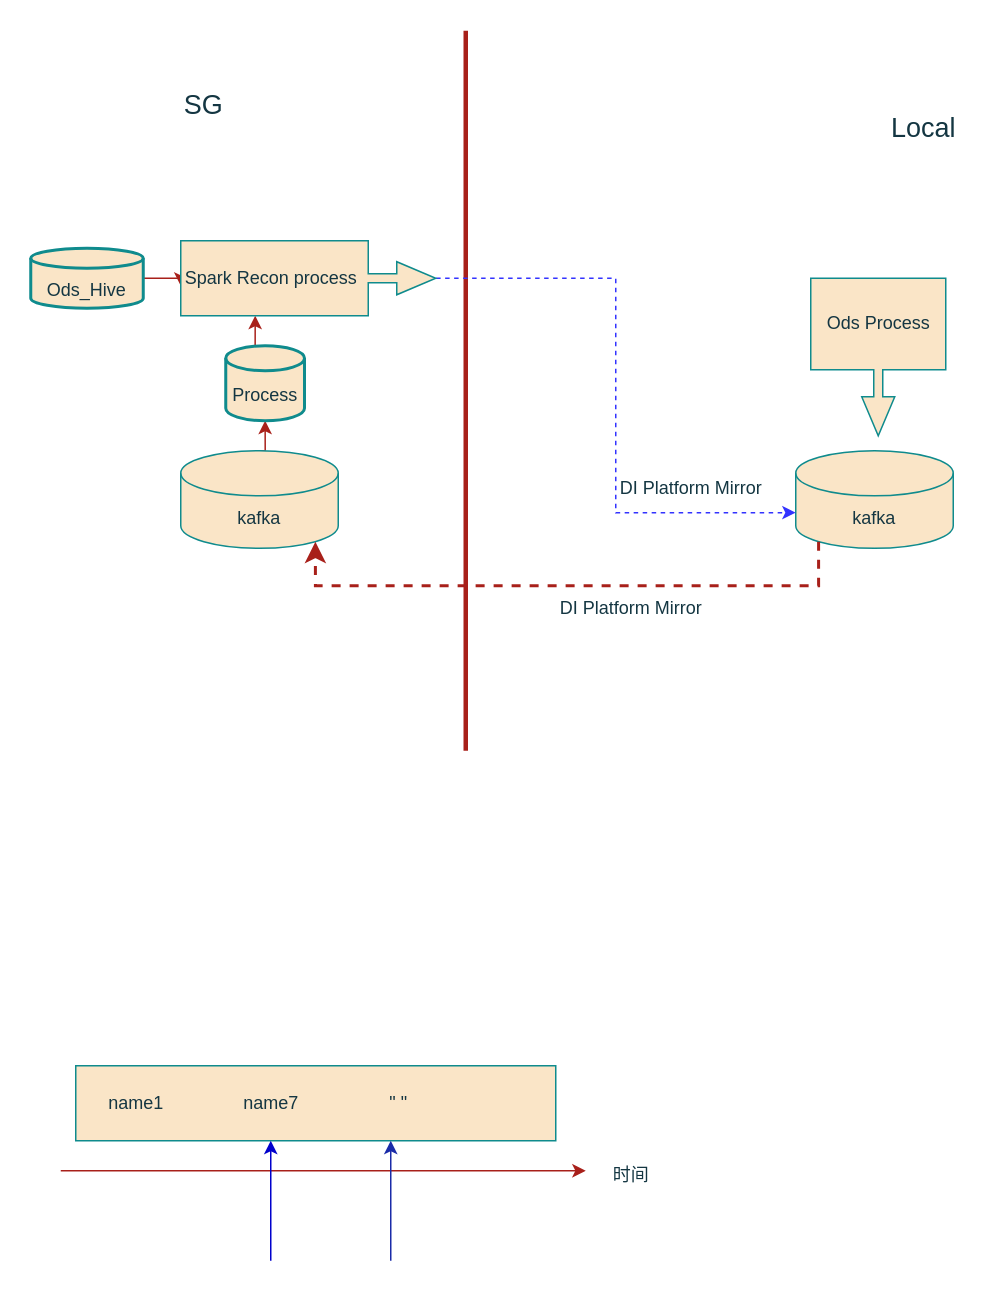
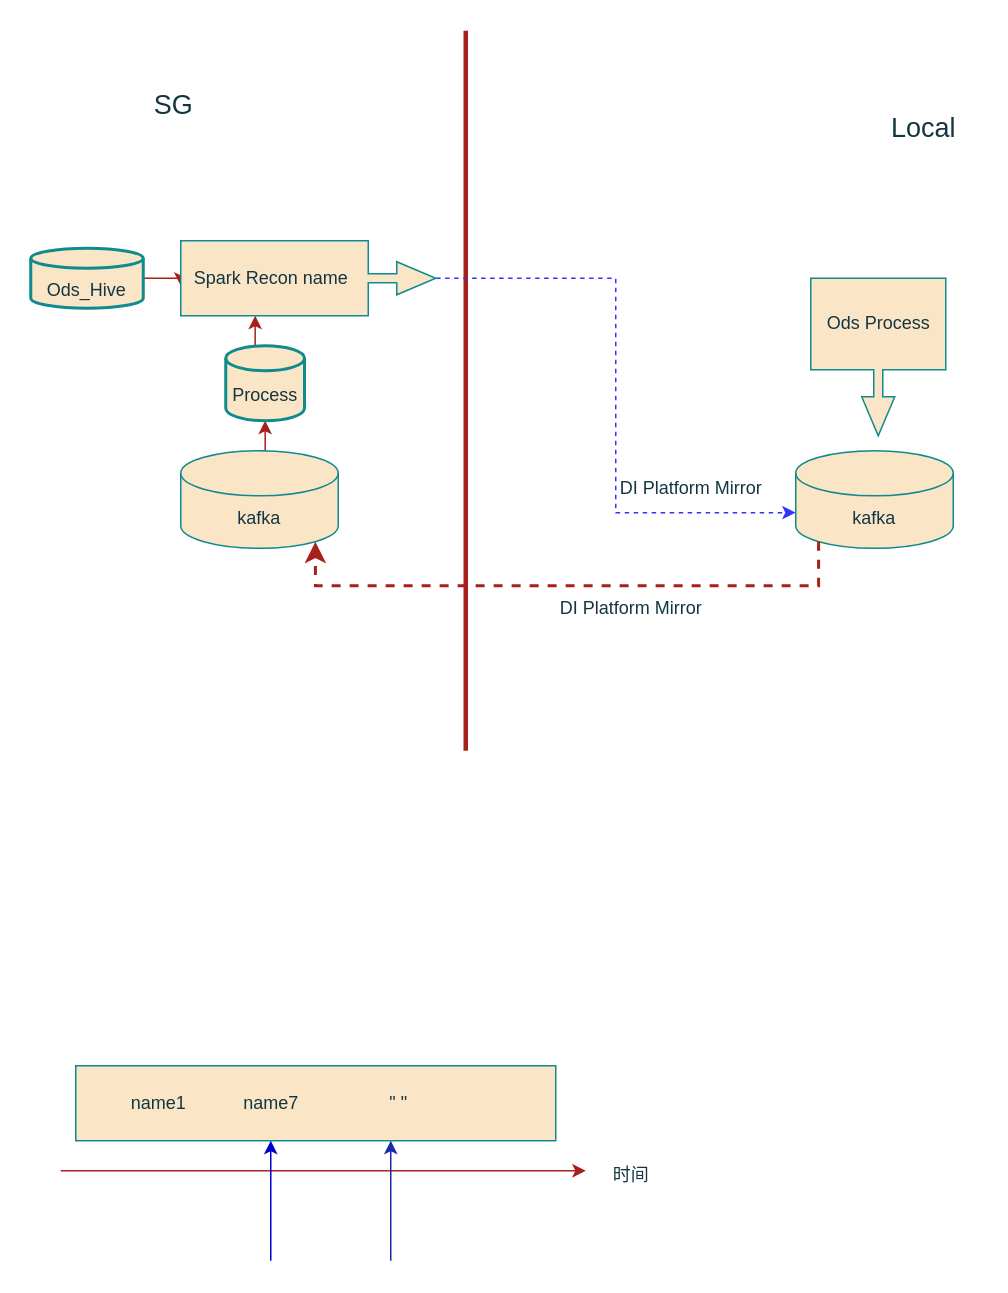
  <mxCell id="0" />
  <mxCell id="1" parent="0" />
  <mxCell id="2" value="kafka" style="shape=cylinder3;whiteSpace=wrap;html=1;boundedLbl=1;backgroundOutline=1;size=15;rotation=0;labelBackgroundColor=none;fillColor=#FAE5C7;strokeColor=#0F8B8D;fontColor=#143642;" vertex="1" parent="1"><mxGeometry x="530" y="300" width="105" height="65" as="geometry" /></mxCell>
  <mxCell id="3" style="edgeStyle=orthogonalEdgeStyle;rounded=0;orthogonalLoop=1;jettySize=auto;html=1;exitX=0.5;exitY=0;exitDx=0;exitDy=0;exitPerimeter=0;entryX=0.5;entryY=1;entryDx=0;entryDy=0;entryPerimeter=0;strokeColor=#A8201A;fontColor=#143642;fillColor=#FAE5C7;" edge="1" parent="1" source="4" target="6"><mxGeometry relative="1" as="geometry" /></mxCell>
  <mxCell id="4" value="kafka" style="shape=cylinder3;whiteSpace=wrap;html=1;boundedLbl=1;backgroundOutline=1;size=15;rotation=0;labelBackgroundColor=none;fillColor=#FAE5C7;strokeColor=#0F8B8D;fontColor=#143642;" vertex="1" parent="1"><mxGeometry x="120" y="300" width="105" height="65" as="geometry" /></mxCell>
  <mxCell id="5" style="edgeStyle=orthogonalEdgeStyle;rounded=0;orthogonalLoop=1;jettySize=auto;html=1;exitX=0.5;exitY=0;exitDx=0;exitDy=0;exitPerimeter=0;entryX=0;entryY=0;entryDx=49.625;entryDy=50;entryPerimeter=0;strokeColor=#A8201A;fontColor=#143642;fillColor=#FAE5C7;" edge="1" parent="1" source="6" target="17"><mxGeometry relative="1" as="geometry" /></mxCell>
  <mxCell id="6" value="&lt;br&gt;Process" style="strokeWidth=2;html=1;shape=mxgraph.flowchart.database;whiteSpace=wrap;labelBackgroundColor=none;fillColor=#FAE5C7;strokeColor=#0F8B8D;fontColor=#143642;" vertex="1" parent="1"><mxGeometry x="150" y="230" width="52.5" height="50" as="geometry" /></mxCell>
  <mxCell id="7" value="" style="endArrow=none;html=1;rounded=0;strokeWidth=3;strokeColor=#A8201A;labelBackgroundColor=none;fontColor=default;" edge="1" parent="1"><mxGeometry width="50" height="50" relative="1" as="geometry"><mxPoint x="310" y="500" as="sourcePoint" /><mxPoint x="310" y="20" as="targetPoint" /></mxGeometry></mxCell>
  <mxCell id="8" value="&lt;font style=&quot;font-size: 18px;&quot;&gt;Local&lt;/font&gt;" style="text;html=1;align=center;verticalAlign=middle;resizable=0;points=[];autosize=1;strokeColor=none;fillColor=none;labelBackgroundColor=none;fontColor=#143642;" vertex="1" parent="1"><mxGeometry x="580" y="65" width="70" height="40" as="geometry" /></mxCell>
- <mxCell id="9" value="&lt;font style=&quot;font-size: 18px;&quot;&gt;SG&lt;/font&gt;" style="text;html=1;align=center;verticalAlign=middle;resizable=0;points=[];autosize=1;strokeColor=none;fillColor=none;labelBackgroundColor=none;fontColor=#143642;" vertex="1" parent="1"><mxGeometry x="110" y="50" width="50" height="40" as="geometry" /></mxCell>
+ <mxCell id="9" value="&lt;font style=&quot;font-size: 18px;&quot;&gt;SG&lt;/font&gt;" style="text;html=1;align=center;verticalAlign=middle;resizable=0;points=[];autosize=1;strokeColor=none;fillColor=none;labelBackgroundColor=none;fontColor=#143642;" vertex="1" parent="1"><mxGeometry x="90" y="50" width="50" height="40" as="geometry" /></mxCell>
  <mxCell id="10" value="" style="edgeStyle=elbowEdgeStyle;elbow=horizontal;endArrow=classic;html=1;curved=0;rounded=0;endSize=8;startSize=8;exitX=0.145;exitY=1;exitDx=0;exitDy=-4.35;exitPerimeter=0;entryX=0.855;entryY=1;entryDx=0;entryDy=-4.35;entryPerimeter=0;dashed=1;strokeWidth=2;labelBackgroundColor=none;strokeColor=#A8201A;fontColor=default;" edge="1" parent="1" source="2" target="4"><mxGeometry width="50" height="50" relative="1" as="geometry"><mxPoint x="520" y="420" as="sourcePoint" /><mxPoint x="230" y="410" as="targetPoint" /><Array as="points"><mxPoint x="370" y="390" /></Array></mxGeometry></mxCell>
  <mxCell id="11" value="" style="html=1;shadow=0;dashed=0;align=center;verticalAlign=middle;shape=mxgraph.arrows2.calloutArrow;dy=3;dx=26;notch=61;arrowHead=8;strokeColor=#0F8B8D;fontColor=#143642;fillColor=#FAE5C7;rotation=90;" vertex="1" parent="1"><mxGeometry x="532.5" y="192.5" width="105" height="90" as="geometry" /></mxCell>
  <mxCell id="12" value="Ods Process" style="text;html=1;align=center;verticalAlign=middle;resizable=0;points=[];autosize=1;strokeColor=none;fillColor=none;fontColor=#143642;" vertex="1" parent="1"><mxGeometry x="535" y="200" width="100" height="30" as="geometry" /></mxCell>
  <mxCell id="13" value="DI Platform Mirror" style="text;html=1;align=center;verticalAlign=middle;resizable=0;points=[];autosize=1;strokeColor=none;fillColor=none;fontColor=#143642;" vertex="1" parent="1"><mxGeometry x="360" y="390" width="120" height="30" as="geometry" /></mxCell>
  <mxCell id="14" style="edgeStyle=orthogonalEdgeStyle;rounded=0;orthogonalLoop=1;jettySize=auto;html=1;exitX=1;exitY=0.5;exitDx=0;exitDy=0;exitPerimeter=0;entryX=0;entryY=0.6;entryDx=0;entryDy=0;entryPerimeter=0;strokeColor=#A8201A;fontColor=#143642;fillColor=#FAE5C7;" edge="1" parent="1" source="15" target="17"><mxGeometry relative="1" as="geometry" /></mxCell>
  <mxCell id="15" value="&lt;br&gt;Ods_Hive" style="strokeWidth=2;html=1;shape=mxgraph.flowchart.database;whiteSpace=wrap;labelBackgroundColor=none;fillColor=#FAE5C7;strokeColor=#0F8B8D;fontColor=#143642;" vertex="1" parent="1"><mxGeometry x="20" y="165" width="75" height="40" as="geometry" /></mxCell>
  <mxCell id="16" style="edgeStyle=orthogonalEdgeStyle;rounded=0;orthogonalLoop=1;jettySize=auto;html=1;exitX=0;exitY=0;exitDx=146.25;exitDy=25;exitPerimeter=0;entryX=0;entryY=0;entryDx=0;entryDy=41.25;entryPerimeter=0;strokeColor=#3333FF;fontColor=#143642;fillColor=#FAE5C7;dashed=1;" edge="1" parent="1" source="17" target="2"><mxGeometry relative="1" as="geometry" /></mxCell>
  <mxCell id="17" value="" style="html=1;shadow=0;dashed=0;align=center;verticalAlign=middle;shape=mxgraph.arrows2.calloutArrow;dy=3;dx=26;notch=125;arrowHead=8;strokeColor=#0F8B8D;fontColor=#143642;fillColor=#FAE5C7;rotation=0;" vertex="1" parent="1"><mxGeometry x="120" y="160" width="170" height="50" as="geometry" /></mxCell>
- <mxCell id="18" value="Spark Recon process" style="text;html=1;align=center;verticalAlign=middle;resizable=0;points=[];autosize=1;strokeColor=none;fillColor=none;fontColor=#143642;" vertex="1" parent="1"><mxGeometry x="110" y="170" width="140" height="30" as="geometry" /></mxCell>
+ <mxCell id="18" value="Spark Recon name" style="text;html=1;align=center;verticalAlign=middle;resizable=0;points=[];autosize=1;strokeColor=none;fillColor=none;fontColor=#143642;" vertex="1" parent="1"><mxGeometry x="110" y="170" width="140" height="30" as="geometry" /></mxCell>
  <mxCell id="19" value="DI Platform Mirror" style="text;html=1;align=center;verticalAlign=middle;resizable=0;points=[];autosize=1;strokeColor=none;fillColor=none;fontColor=#143642;" vertex="1" parent="1"><mxGeometry x="400" y="310" width="120" height="30" as="geometry" /></mxCell>
  <mxCell id="20" value="" style="rounded=0;whiteSpace=wrap;html=1;strokeColor=#0F8B8D;fontColor=#143642;fillColor=#FAE5C7;" vertex="1" parent="1"><mxGeometry x="50" y="710" width="320" height="50" as="geometry" /></mxCell>
- <mxCell id="21" value="name1" style="text;html=1;align=center;verticalAlign=middle;resizable=0;points=[];autosize=1;strokeColor=none;fillColor=none;fontColor=#143642;" vertex="1" parent="1"><mxGeometry x="60" y="720" width="60" height="30" as="geometry" /></mxCell>
+ <mxCell id="21" value="name1" style="text;html=1;align=center;verticalAlign=middle;resizable=0;points=[];autosize=1;strokeColor=none;fillColor=none;fontColor=#143642;" vertex="1" parent="1"><mxGeometry x="75" y="720" width="60" height="30" as="geometry" /></mxCell>
  <mxCell id="22" value="name7" style="text;html=1;align=center;verticalAlign=middle;resizable=0;points=[];autosize=1;strokeColor=none;fillColor=none;fontColor=#143642;" vertex="1" parent="1"><mxGeometry x="150" y="720" width="60" height="30" as="geometry" /></mxCell>
  <mxCell id="23" value="&quot; &quot;" style="text;html=1;align=center;verticalAlign=middle;resizable=0;points=[];autosize=1;strokeColor=none;fillColor=none;fontColor=#143642;" vertex="1" parent="1"><mxGeometry x="245" y="720" width="40" height="30" as="geometry" /></mxCell>
  <mxCell id="24" value="" style="endArrow=classic;html=1;rounded=0;strokeColor=#A8201A;fontColor=#143642;fillColor=#FAE5C7;" edge="1" parent="1"><mxGeometry width="50" height="50" relative="1" as="geometry"><mxPoint x="40" y="780" as="sourcePoint" /><mxPoint x="390" y="780" as="targetPoint" /></mxGeometry></mxCell>
  <mxCell id="25" value="时间" style="text;html=1;align=center;verticalAlign=middle;resizable=0;points=[];autosize=1;strokeColor=none;fillColor=none;fontColor=#143642;" vertex="1" parent="1"><mxGeometry x="395" y="768" width="50" height="30" as="geometry" /></mxCell>
  <mxCell id="26" value="" style="endArrow=classic;html=1;rounded=0;strokeColor=#1a2ba8;fontColor=#143642;fillColor=#FAE5C7;" edge="1" parent="1"><mxGeometry width="50" height="50" relative="1" as="geometry"><mxPoint x="260" y="840" as="sourcePoint" /><mxPoint x="260" y="760" as="targetPoint" /></mxGeometry></mxCell>
  <mxCell id="27" value="" style="endArrow=classic;html=1;rounded=0;strokeColor=#0000CC;fontColor=#143642;fillColor=#FAE5C7;" edge="1" parent="1"><mxGeometry width="50" height="50" relative="1" as="geometry"><mxPoint x="180" y="840" as="sourcePoint" /><mxPoint x="180" y="760" as="targetPoint" /></mxGeometry></mxCell>
